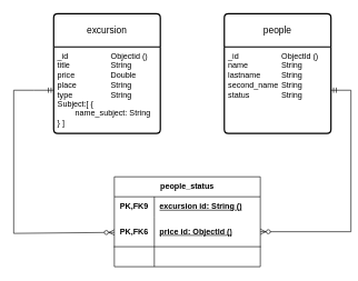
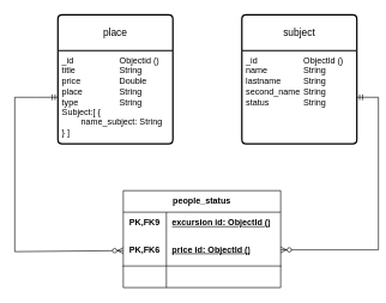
  <mxCell id="0" />
  <mxCell id="1" parent="0" />
- <mxCell id="2" value="excursion" style="swimlane;childLayout=stackLayout;horizontal=1;startSize=50;horizontalStack=0;rounded=1;fontSize=14;fontStyle=0;strokeWidth=2;resizeParent=0;resizeLast=1;shadow=0;dashed=0;align=center;arcSize=4;whiteSpace=wrap;html=1;" parent="1" vertex="1"><mxGeometry x="80" y="20" width="160" height="180" as="geometry" /></mxCell>
+ <mxCell id="2" value="place" style="swimlane;childLayout=stackLayout;horizontal=1;startSize=50;horizontalStack=0;rounded=1;fontSize=14;fontStyle=0;strokeWidth=2;resizeParent=0;resizeLast=1;shadow=0;dashed=0;align=center;arcSize=4;whiteSpace=wrap;html=1;" parent="1" vertex="1"><mxGeometry x="80" y="20" width="160" height="180" as="geometry" /></mxCell>
  <mxCell id="3" value="_id &lt;span style=&quot;white-space: pre;&quot;&gt;&#09;&lt;/span&gt;&lt;span style=&quot;white-space: pre;&quot;&gt;&#09;&lt;/span&gt;&lt;span style=&quot;white-space: pre;&quot;&gt;&#09;&lt;/span&gt;Objectid ()&lt;div&gt;title &lt;span style=&quot;white-space: pre;&quot;&gt;&#09;&lt;/span&gt;&lt;span style=&quot;white-space: pre;&quot;&gt;&#09;&lt;/span&gt;&lt;span style=&quot;white-space: pre;&quot;&gt;&#09;&lt;/span&gt;String&lt;/div&gt;&lt;div&gt;price &lt;span style=&quot;white-space: pre;&quot;&gt;&#09;&lt;/span&gt;&lt;span style=&quot;white-space: pre;&quot;&gt;&#09;&lt;/span&gt;Double&lt;/div&gt;&lt;div&gt;place &lt;span style=&quot;white-space: pre;&quot;&gt;&#09;&lt;/span&gt;&lt;span style=&quot;white-space: pre;&quot;&gt;&#09;&lt;/span&gt;String&lt;/div&gt;&lt;div&gt;type &lt;span style=&quot;white-space: pre;&quot;&gt;&#09;&lt;/span&gt;&lt;span style=&quot;white-space: pre;&quot;&gt;&#09;&lt;/span&gt;String&lt;/div&gt;&lt;div&gt;Subject:[ {&lt;/div&gt;&lt;div&gt;&lt;span style=&quot;white-space: pre;&quot;&gt;&#09;&lt;/span&gt;name_subject: String&lt;br&gt;&lt;/div&gt;&lt;div&gt;} ]&lt;/div&gt;" style="align=left;strokeColor=none;fillColor=none;spacingLeft=4;fontSize=12;verticalAlign=top;resizable=0;rotatable=0;part=1;html=1;" parent="2" vertex="1"><mxGeometry y="50" width="160" height="130" as="geometry" /></mxCell>
- <mxCell id="4" value="people" style="swimlane;childLayout=stackLayout;horizontal=1;startSize=50;horizontalStack=0;rounded=1;fontSize=14;fontStyle=0;strokeWidth=2;resizeParent=0;resizeLast=1;shadow=0;dashed=0;align=center;arcSize=4;whiteSpace=wrap;html=1;" parent="1" vertex="1"><mxGeometry x="336" y="20" width="160" height="180" as="geometry" /></mxCell>
+ <mxCell id="4" value="subject" style="swimlane;childLayout=stackLayout;horizontal=1;startSize=50;horizontalStack=0;rounded=1;fontSize=14;fontStyle=0;strokeWidth=2;resizeParent=0;resizeLast=1;shadow=0;dashed=0;align=center;arcSize=4;whiteSpace=wrap;html=1;" parent="1" vertex="1"><mxGeometry x="336" y="20" width="160" height="180" as="geometry" /></mxCell>
  <mxCell id="5" value="_id &lt;span style=&quot;white-space: pre;&quot;&gt;&#09;&lt;/span&gt;&lt;span style=&quot;white-space: pre;&quot;&gt;&#09;&lt;/span&gt;&lt;span style=&quot;white-space: pre;&quot;&gt;&#09;&lt;/span&gt;Objectld ()&lt;div&gt;name&amp;nbsp;&lt;span style=&quot;white-space: pre;&quot;&gt;&#09;&lt;/span&gt;&lt;span style=&quot;white-space: pre;&quot;&gt;&#09;&lt;/span&gt;String&lt;/div&gt;&lt;div&gt;lastname&amp;nbsp;&lt;span style=&quot;white-space: pre;&quot;&gt;&#09;&lt;/span&gt;String&lt;/div&gt;&lt;div&gt;second_name&lt;span style=&quot;white-space: pre;&quot;&gt;&#09;&lt;/span&gt;String&lt;/div&gt;&lt;div&gt;status&lt;span style=&quot;white-space: pre;&quot;&gt;&#09;&lt;/span&gt;&lt;span style=&quot;white-space: pre;&quot;&gt;&#09;&lt;/span&gt;String&lt;/div&gt;" style="align=left;strokeColor=none;fillColor=none;spacingLeft=4;fontSize=12;verticalAlign=top;resizable=0;rotatable=0;part=1;html=1;" parent="4" vertex="1"><mxGeometry y="50" width="160" height="130" as="geometry" /></mxCell>
  <mxCell id="6" value="people_status" style="shape=table;startSize=30;container=1;collapsible=1;childLayout=tableLayout;fixedRows=1;rowLines=0;fontStyle=1;align=center;resizeLast=1;html=1;whiteSpace=wrap;" parent="1" vertex="1"><mxGeometry x="171" y="265" width="219" height="135" as="geometry" /></mxCell>
  <mxCell id="7" value="" style="shape=tableRow;horizontal=0;startSize=0;swimlaneHead=0;swimlaneBody=0;fillColor=none;collapsible=0;dropTarget=0;points=[[0,0.5],[1,0.5]];portConstraint=eastwest;top=0;left=0;right=0;bottom=0;html=1;" parent="6" vertex="1"><mxGeometry y="30" width="219" height="30" as="geometry" /></mxCell>
  <mxCell id="8" value="PK,FK9" style="shape=partialRectangle;connectable=0;fillColor=none;top=0;left=0;bottom=0;right=0;fontStyle=1;overflow=hidden;html=1;whiteSpace=wrap;" parent="7" vertex="1"><mxGeometry width="60" height="30" as="geometry"><mxRectangle width="60" height="30" as="alternateBounds" /></mxGeometry></mxCell>
- <mxCell id="9" value="excursion id: String ()" style="shape=partialRectangle;connectable=0;fillColor=none;top=0;left=0;bottom=0;right=0;align=left;spacingLeft=6;fontStyle=5;overflow=hidden;html=1;whiteSpace=wrap;" parent="7" vertex="1"><mxGeometry x="60" width="159" height="30" as="geometry"><mxRectangle width="159" height="30" as="alternateBounds" /></mxGeometry></mxCell>
+ <mxCell id="9" value="excursion id: Objectld ()" style="shape=partialRectangle;connectable=0;fillColor=none;top=0;left=0;bottom=0;right=0;align=left;spacingLeft=6;fontStyle=5;overflow=hidden;html=1;whiteSpace=wrap;" parent="7" vertex="1"><mxGeometry x="60" width="159" height="30" as="geometry"><mxRectangle width="159" height="30" as="alternateBounds" /></mxGeometry></mxCell>
  <mxCell id="10" value="" style="shape=tableRow;horizontal=0;startSize=0;swimlaneHead=0;swimlaneBody=0;fillColor=none;collapsible=0;dropTarget=0;points=[[0,0.5],[1,0.5]];portConstraint=eastwest;top=0;left=0;right=0;bottom=1;html=1;" parent="6" vertex="1"><mxGeometry y="60" width="219" height="45" as="geometry" /></mxCell>
  <mxCell id="11" value="PK,FK6" style="shape=partialRectangle;connectable=0;fillColor=none;top=0;left=0;bottom=0;right=0;fontStyle=1;overflow=hidden;html=1;whiteSpace=wrap;" parent="10" vertex="1"><mxGeometry width="60" height="45" as="geometry"><mxRectangle width="60" height="45" as="alternateBounds" /></mxGeometry></mxCell>
  <mxCell id="12" value="price id: Objectld ()" style="shape=partialRectangle;connectable=0;fillColor=none;top=0;left=0;bottom=0;right=0;align=left;spacingLeft=6;fontStyle=5;overflow=hidden;html=1;whiteSpace=wrap;" parent="10" vertex="1"><mxGeometry x="60" width="159" height="45" as="geometry"><mxRectangle width="159" height="45" as="alternateBounds" /></mxGeometry></mxCell>
  <mxCell id="13" value="" style="shape=tableRow;horizontal=0;startSize=0;swimlaneHead=0;swimlaneBody=0;fillColor=none;collapsible=0;dropTarget=0;points=[[0,0.5],[1,0.5]];portConstraint=eastwest;top=0;left=0;right=0;bottom=0;html=1;" parent="6" vertex="1"><mxGeometry y="105" width="219" height="30" as="geometry" /></mxCell>
  <mxCell id="14" value="" style="shape=partialRectangle;connectable=0;fillColor=none;top=0;left=0;bottom=0;right=0;editable=1;overflow=hidden;html=1;whiteSpace=wrap;" parent="13" vertex="1"><mxGeometry width="60" height="30" as="geometry"><mxRectangle width="60" height="30" as="alternateBounds" /></mxGeometry></mxCell>
  <mxCell id="15" value="" style="shape=partialRectangle;connectable=0;fillColor=none;top=0;left=0;bottom=0;right=0;align=left;spacingLeft=6;overflow=hidden;html=1;whiteSpace=wrap;" parent="13" vertex="1"><mxGeometry x="60" width="159" height="30" as="geometry"><mxRectangle width="159" height="30" as="alternateBounds" /></mxGeometry></mxCell>
  <mxCell id="16" value="" style="edgeStyle=entityRelationEdgeStyle;fontSize=12;html=1;endArrow=ERzeroToMany;startArrow=ERmandOne;rounded=0;" parent="1" source="5" target="10" edge="1"><mxGeometry width="100" height="100" relative="1" as="geometry"><mxPoint x="460" y="320" as="sourcePoint" /><mxPoint x="560" y="220" as="targetPoint" /></mxGeometry></mxCell>
  <mxCell id="17" value="" style="fontSize=12;html=1;endArrow=ERzeroToMany;startArrow=ERmandOne;rounded=0;exitX=0;exitY=0.5;exitDx=0;exitDy=0;" parent="1" source="3" target="10" edge="1"><mxGeometry width="100" height="100" relative="1" as="geometry"><mxPoint x="70" y="120" as="sourcePoint" /><mxPoint x="40" y="200" as="targetPoint" /><Array as="points"><mxPoint x="50" y="135" /><mxPoint x="20" y="135" /><mxPoint x="20" y="350" /></Array></mxGeometry></mxCell>
